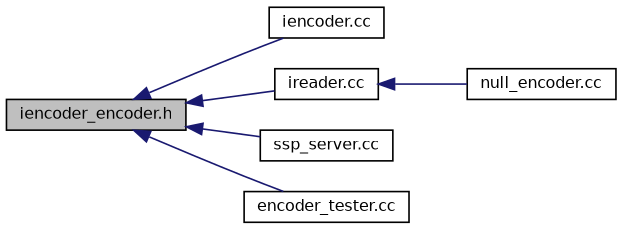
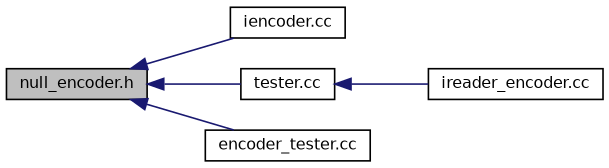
  digraph {
    rankdir=LR
    node [color=black fillcolor=white fontname=Helvetica fontsize=10 shape=record style=filled]
    edge [color=midnightblue dir=back fontname=Helvetica fontsize=10 labelfontname=Helvetica labelfontsize=10 style=solid]
-   n1 [fillcolor=grey75 fontcolor=black height=0.2 label="iencoder_encoder.h" width=0.4]
+   n1 [fillcolor=grey75 fontcolor=black height=0.2 label="null_encoder.h" width=0.4]
    n2 [height=0.2 label="iencoder.cc" width=0.4]
-   n3 [height=0.2 label="ireader.cc" width=0.4]
-   n4 [height=0.2 label="ssp_server.cc" width=0.4]
+   n3 [height=0.2 label="tester.cc" width=0.4]
    n5 [height=0.2 label="encoder_tester.cc" width=0.4]
-   n6 [height=0.2 label="null_encoder.cc" width=0.4]
+   n6 [height=0.2 label="ireader_encoder.cc" width=0.4]
    n1 -> n2
    n1 -> n3
-   n1 -> n4
    n1 -> n5
    n3 -> n6
  }
